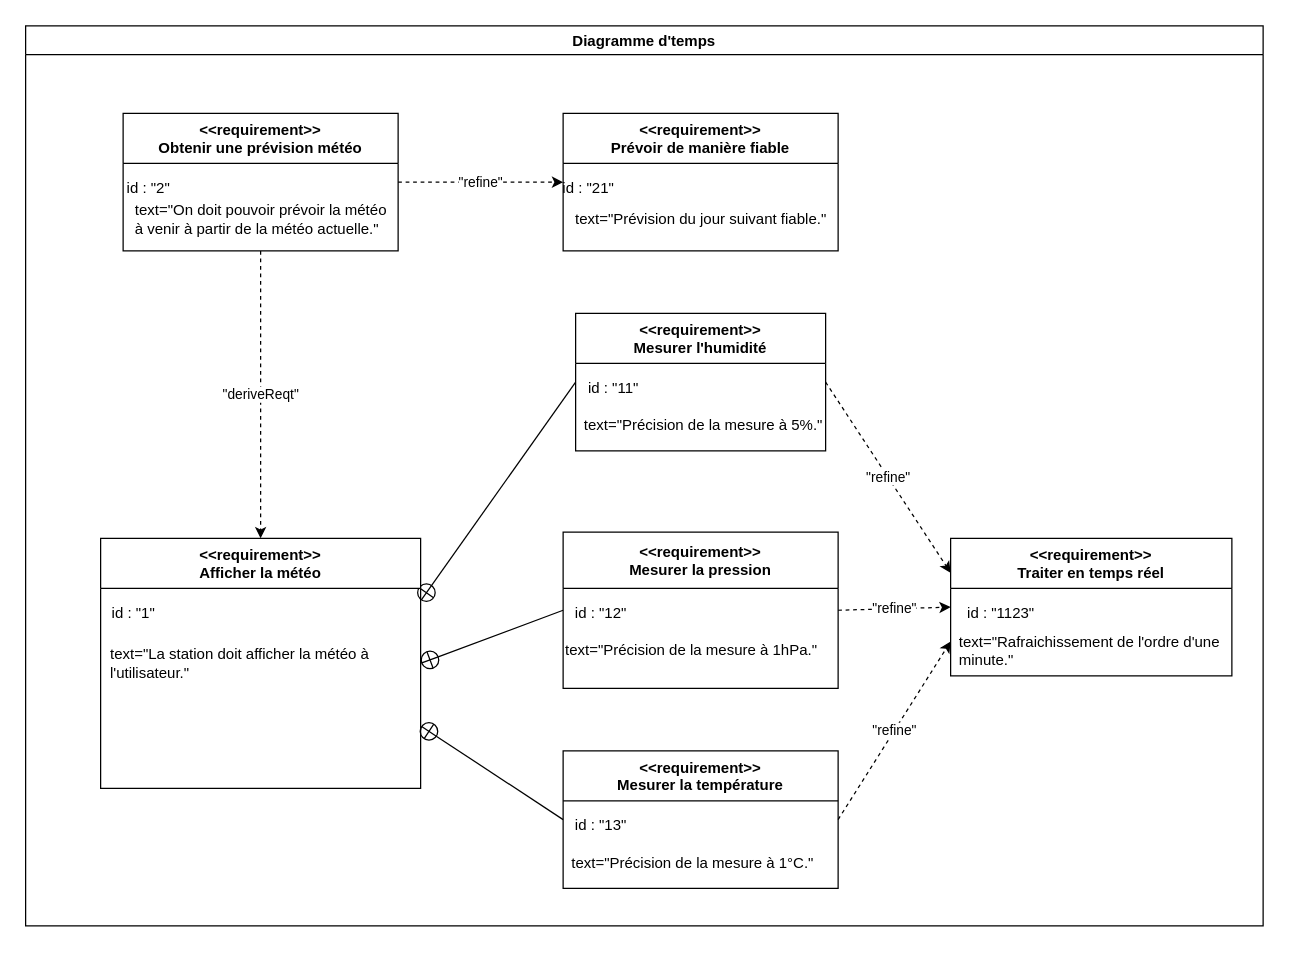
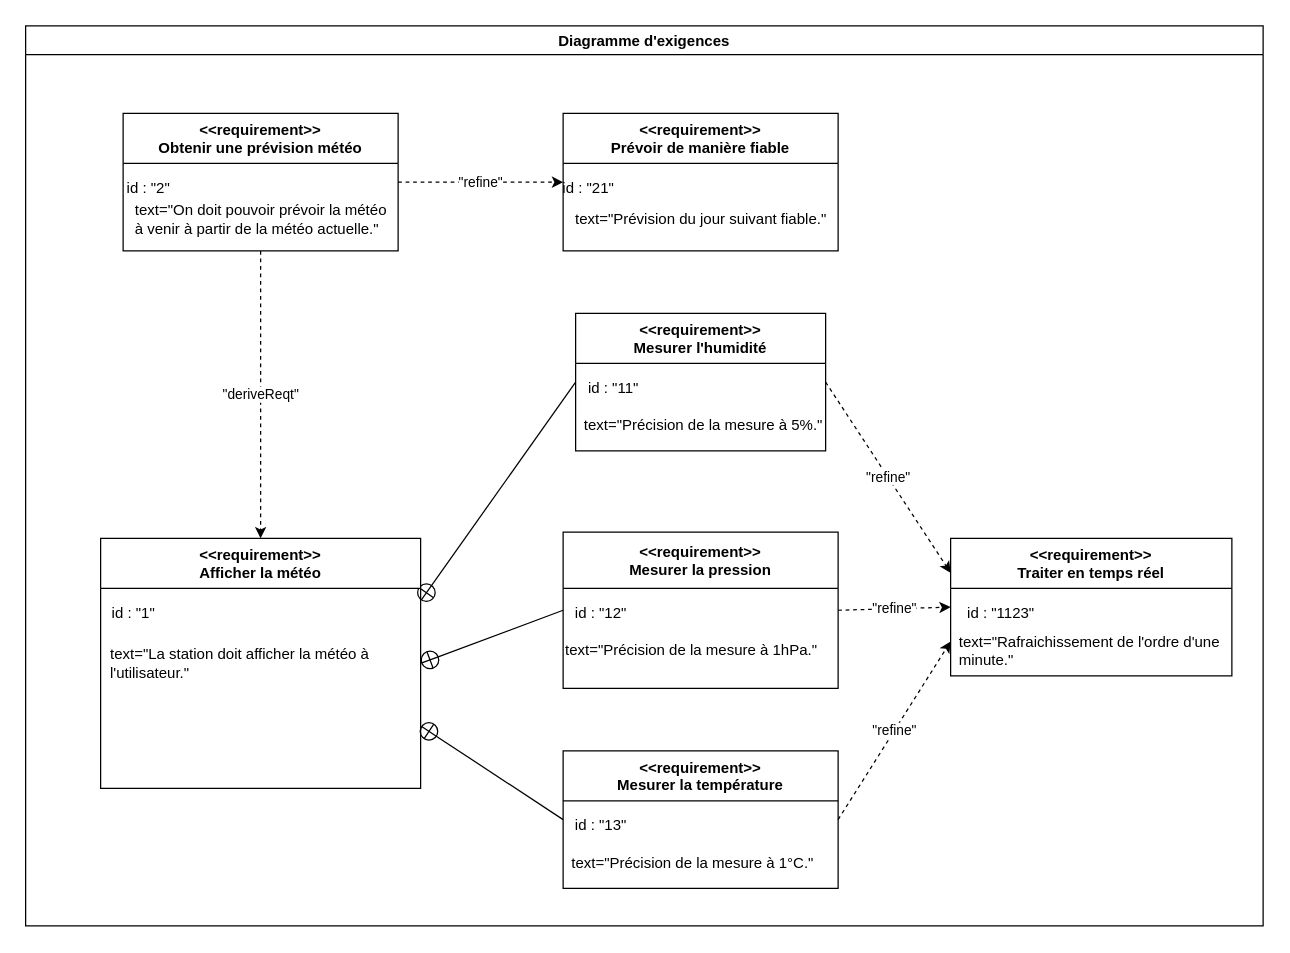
  <mxCell id="0" />
  <mxCell id="1" parent="0" />
  <mxCell id="2" style="rounded=0;orthogonalLoop=1;jettySize=auto;html=1;exitX=0;exitY=0.5;exitDx=0;exitDy=0;endArrow=circlePlus;endFill=0;entryX=1;entryY=0.25;entryDx=0;entryDy=0;" edge="1" parent="1" source="4" target="16"><mxGeometry relative="1" as="geometry"><mxPoint x="290" y="490" as="targetPoint" /></mxGeometry></mxCell>
  <mxCell id="3" value="&quot;refine&quot;" style="edgeStyle=none;rounded=0;orthogonalLoop=1;jettySize=auto;html=1;exitX=1;exitY=0.5;exitDx=0;exitDy=0;entryX=0;entryY=0.25;entryDx=0;entryDy=0;endArrow=classic;endFill=1;dashed=1;" edge="1" parent="1" source="4" target="24"><mxGeometry relative="1" as="geometry" /></mxCell>
  <mxCell id="4" value="&lt;&lt;requirement&gt;&gt;&#10;Mesurer l'humidité" style="swimlane;startSize=40;" vertex="1" parent="1"><mxGeometry x="460" y="250" width="200" height="110" as="geometry" /></mxCell>
  <mxCell id="5" value="id : &quot;11&quot;" style="text;html=1;align=center;verticalAlign=middle;resizable=0;points=[];autosize=1;strokeColor=none;fillColor=none;" vertex="1" parent="4"><mxGeometry y="50" width="60" height="20" as="geometry" /></mxCell>
  <mxCell id="6" style="edgeStyle=none;rounded=0;orthogonalLoop=1;jettySize=auto;html=1;exitX=0;exitY=0.5;exitDx=0;exitDy=0;entryX=1;entryY=0.5;entryDx=0;entryDy=0;endArrow=circlePlus;endFill=0;" edge="1" parent="1" source="8" target="16"><mxGeometry relative="1" as="geometry" /></mxCell>
  <mxCell id="7" value="&quot;refine&quot;" style="edgeStyle=none;rounded=0;orthogonalLoop=1;jettySize=auto;html=1;exitX=1;exitY=0.5;exitDx=0;exitDy=0;entryX=0;entryY=0.5;entryDx=0;entryDy=0;dashed=1;endArrow=classic;endFill=1;" edge="1" parent="1" source="8" target="24"><mxGeometry relative="1" as="geometry" /></mxCell>
  <mxCell id="8" value="&lt;&lt;requirement&gt;&gt;&#10;Mesurer la pression" style="swimlane;startSize=45;" vertex="1" parent="1"><mxGeometry x="450" y="425" width="220" height="125" as="geometry" /></mxCell>
  <mxCell id="9" value="id : &quot;12&quot;" style="text;html=1;align=center;verticalAlign=middle;resizable=0;points=[];autosize=1;strokeColor=none;fillColor=none;" vertex="1" parent="8"><mxGeometry y="55" width="60" height="20" as="geometry" /></mxCell>
  <mxCell id="10" value="text=&quot;Précision de la mesure à 1hPa.&quot;" style="text;html=1;align=left;verticalAlign=middle;resizable=0;points=[];autosize=1;strokeColor=none;fillColor=none;" vertex="1" parent="8"><mxGeometry y="85" width="220" height="20" as="geometry" /></mxCell>
  <mxCell id="11" style="edgeStyle=none;rounded=0;orthogonalLoop=1;jettySize=auto;html=1;exitX=0;exitY=0.5;exitDx=0;exitDy=0;entryX=1;entryY=0.75;entryDx=0;entryDy=0;endArrow=circlePlus;endFill=0;" edge="1" parent="1" source="13" target="16"><mxGeometry relative="1" as="geometry" /></mxCell>
  <mxCell id="12" value="&quot;refine&quot;" style="edgeStyle=none;rounded=0;orthogonalLoop=1;jettySize=auto;html=1;exitX=1;exitY=0.5;exitDx=0;exitDy=0;entryX=0;entryY=0.75;entryDx=0;entryDy=0;dashed=1;endArrow=classic;endFill=1;" edge="1" parent="1" source="13" target="24"><mxGeometry relative="1" as="geometry" /></mxCell>
  <mxCell id="13" value="&lt;&lt;requirement&gt;&gt;&#10;Mesurer la température" style="swimlane;startSize=40;" vertex="1" parent="1"><mxGeometry x="450" y="600" width="220" height="110" as="geometry" /></mxCell>
  <mxCell id="14" value="id : &quot;13&quot;" style="text;html=1;align=center;verticalAlign=middle;resizable=0;points=[];autosize=1;strokeColor=none;fillColor=none;" vertex="1" parent="13"><mxGeometry y="50" width="60" height="20" as="geometry" /></mxCell>
  <mxCell id="15" value="text=&quot;Précision de la mesure à 1°C.&quot;" style="text;html=1;align=left;verticalAlign=middle;resizable=0;points=[];autosize=1;strokeColor=none;fillColor=none;" vertex="1" parent="13"><mxGeometry x="5" y="80" width="210" height="20" as="geometry" /></mxCell>
  <mxCell id="16" value="&lt;&lt;requirement&gt;&gt;&#10;Afficher la météo" style="swimlane;startSize=40;" vertex="1" parent="1"><mxGeometry x="80" y="430" width="256" height="200" as="geometry" /></mxCell>
  <mxCell id="17" value="id : &quot;1&quot;" style="text;html=1;align=center;verticalAlign=middle;resizable=0;points=[];autosize=1;strokeColor=none;fillColor=none;" vertex="1" parent="16"><mxGeometry x="1" y="50" width="50" height="20" as="geometry" /></mxCell>
  <mxCell id="18" value="text=&quot;La station doit afficher la météo à &lt;br&gt;l'utilisateur.&quot;" style="text;html=1;align=left;verticalAlign=middle;resizable=0;points=[];autosize=1;strokeColor=none;fillColor=none;" vertex="1" parent="16"><mxGeometry x="6" y="85" width="220" height="30" as="geometry" /></mxCell>
  <mxCell id="19" value="&quot;deriveReqt&quot;" style="edgeStyle=none;rounded=0;orthogonalLoop=1;jettySize=auto;html=1;exitX=0.5;exitY=1;exitDx=0;exitDy=0;entryX=0.5;entryY=0;entryDx=0;entryDy=0;dashed=1;endArrow=classic;endFill=1;" edge="1" parent="1" source="21" target="16"><mxGeometry relative="1" as="geometry" /></mxCell>
  <mxCell id="20" value="&quot;refine&quot;" style="edgeStyle=none;rounded=0;orthogonalLoop=1;jettySize=auto;html=1;exitX=1;exitY=0.5;exitDx=0;exitDy=0;entryX=0;entryY=0.5;entryDx=0;entryDy=0;dashed=1;endArrow=classic;endFill=1;" edge="1" parent="1" source="21" target="28"><mxGeometry relative="1" as="geometry" /></mxCell>
  <mxCell id="21" value="&lt;&lt;requirement&gt;&gt;&#10;Obtenir une prévision météo" style="swimlane;startSize=40;" vertex="1" parent="1"><mxGeometry x="98" y="90" width="220" height="110" as="geometry" /></mxCell>
  <mxCell id="22" value="id : &quot;2&quot;" style="text;html=1;align=center;verticalAlign=middle;resizable=0;points=[];autosize=1;strokeColor=none;fillColor=none;" vertex="1" parent="21"><mxGeometry x="-5" y="50" width="50" height="20" as="geometry" /></mxCell>
  <mxCell id="23" value="text=&quot;On doit pouvoir prévoir la météo&lt;br&gt;&lt;div style=&quot;text-align: left&quot;&gt;&lt;span&gt;à venir à partir de la météo actuelle.&quot;&lt;/span&gt;&lt;/div&gt;" style="text;html=1;align=center;verticalAlign=middle;resizable=0;points=[];autosize=1;strokeColor=none;fillColor=none;" vertex="1" parent="21"><mxGeometry y="70" width="220" height="30" as="geometry" /></mxCell>
  <mxCell id="24" value="&lt;&lt;requirement&gt;&gt;&#10;Traiter en temps réel" style="swimlane;startSize=40;" vertex="1" parent="1"><mxGeometry x="760" y="430" width="225" height="110" as="geometry" /></mxCell>
  <mxCell id="25" value="text=&quot;Rafraichissement de l'ordre d'une &lt;br&gt;minute.&quot;" style="text;html=1;align=left;verticalAlign=middle;resizable=0;points=[];autosize=1;strokeColor=none;fillColor=none;" vertex="1" parent="24"><mxGeometry x="5" y="75" width="220" height="30" as="geometry" /></mxCell>
  <mxCell id="26" value="id : &quot;1123&quot;" style="text;html=1;align=center;verticalAlign=middle;resizable=0;points=[];autosize=1;strokeColor=none;fillColor=none;" vertex="1" parent="1"><mxGeometry x="765" y="480" width="70" height="20" as="geometry" /></mxCell>
  <mxCell id="27" value="text=&quot;Précision de la mesure à 5%.&quot;" style="text;html=1;align=left;verticalAlign=middle;resizable=0;points=[];autosize=1;strokeColor=none;fillColor=none;" vertex="1" parent="1"><mxGeometry x="465" y="330" width="210" height="20" as="geometry" /></mxCell>
  <mxCell id="28" value="&lt;&lt;requirement&gt;&gt;&#10;Prévoir de manière fiable" style="swimlane;startSize=40;" vertex="1" parent="1"><mxGeometry x="450" y="90" width="220" height="110" as="geometry" /></mxCell>
  <mxCell id="29" value="id : &quot;21&quot;" style="text;html=1;align=center;verticalAlign=middle;resizable=0;points=[];autosize=1;strokeColor=none;fillColor=none;" vertex="1" parent="28"><mxGeometry x="-10" y="50" width="60" height="20" as="geometry" /></mxCell>
  <mxCell id="30" value="text=&quot;Prévision du jour suivant fiable.&quot;" style="text;html=1;align=center;verticalAlign=middle;resizable=0;points=[];autosize=1;strokeColor=none;fillColor=none;" vertex="1" parent="28"><mxGeometry y="75" width="220" height="20" as="geometry" /></mxCell>
- <mxCell id="31" value="Diagramme d'temps" style="swimlane;" vertex="1" parent="1"><mxGeometry x="20" y="20" width="990" height="720" as="geometry" /></mxCell>
+ <mxCell id="31" value="Diagramme d'exigences" style="swimlane;" vertex="1" parent="1"><mxGeometry x="20" y="20" width="990" height="720" as="geometry" /></mxCell>
